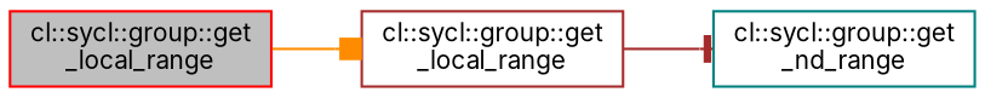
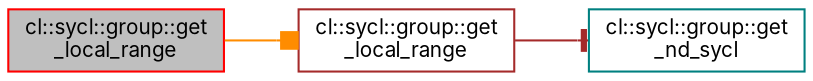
  digraph {
    rankdir=LR
    fontname=Inter
    node [fontname=Inter fontsize=10 shape=record]
    edge [fontname=Inter fontsize=10 labelfontname=Helvetica labelfontsize=10 style=solid]
    n1 [color=red fillcolor=grey75 fontcolor=black height=0.2 label="cl::sycl::group::get\l_local_range" style=filled width=0.4]
    n2 [color=brown height=0.2 label="cl::sycl::group::get\l_local_range" width=0.4]
-   n3 [color=teal height=0.2 label="cl::sycl::group::get\l_nd_range" width=0.4]
+   n3 [color=teal height=0.2 label="cl::sycl::group::get\l_nd_sycl" width=0.4]
    n1 -> n2 [color=darkorange arrowhead=box]
    n2 -> n3 [color=brown arrowhead=tee]
  }
